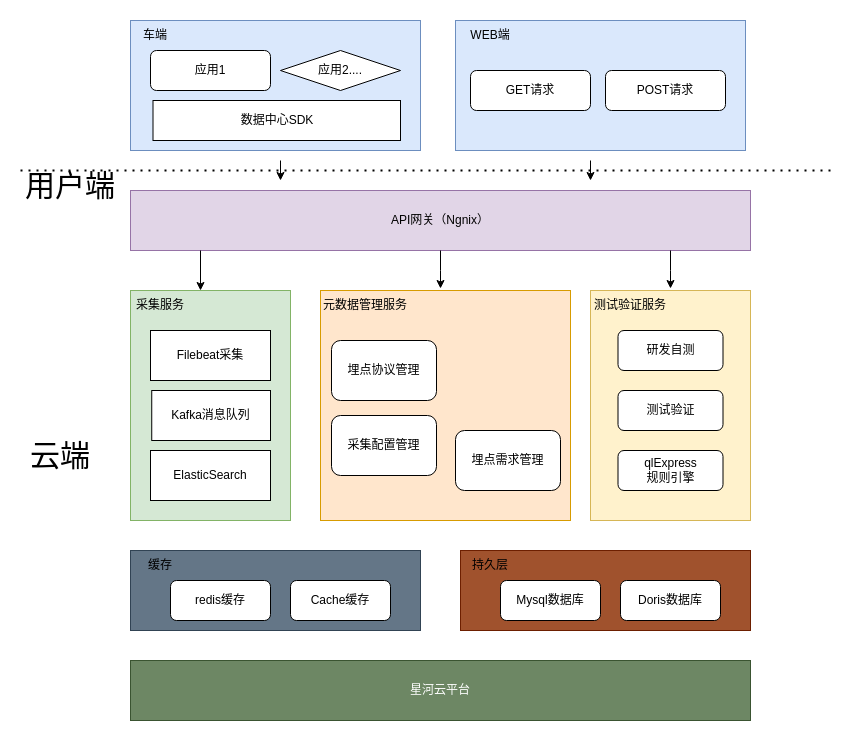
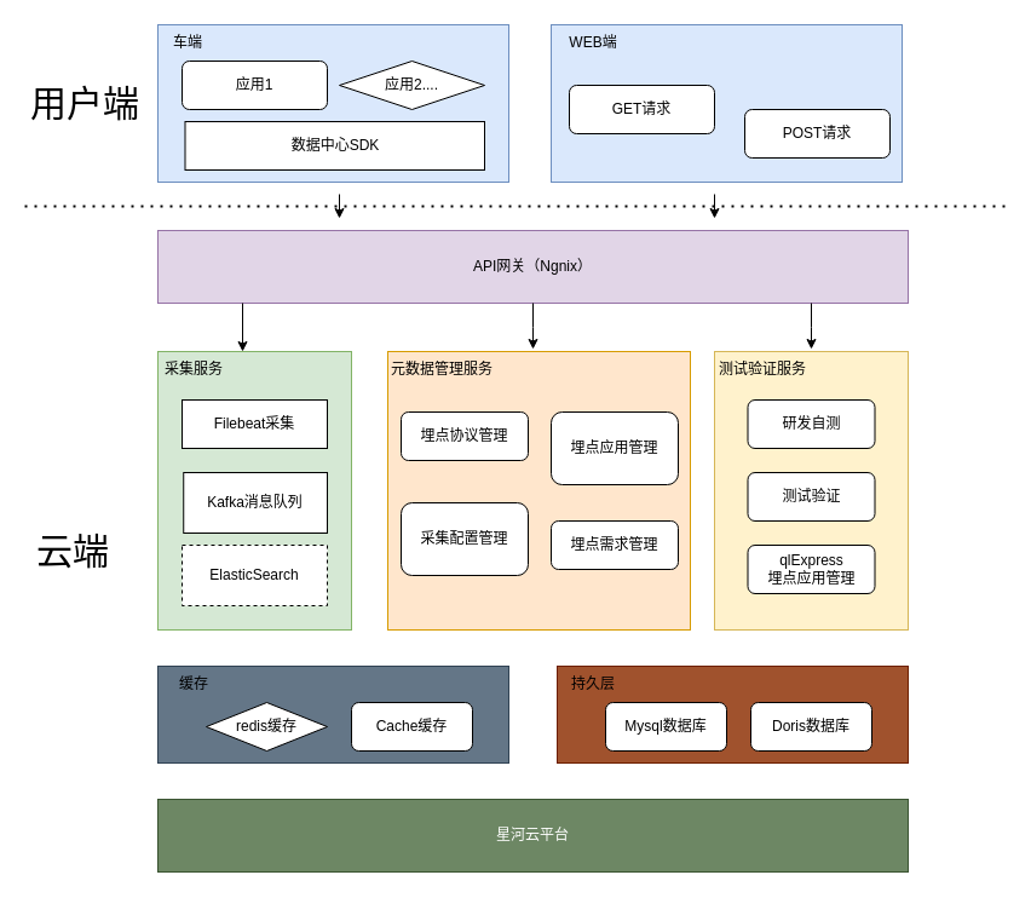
  <mxCell id="0" />
  <mxCell id="1" parent="0" />
  <mxCell id="2" value="" style="rounded=0;whiteSpace=wrap;html=1;fillColor=#ffe6cc;strokeColor=#d79b00;" vertex="1" parent="1"><mxGeometry x="320" y="290" width="250" height="230" as="geometry" /></mxCell>
- <mxCell id="3" value="埋点协议管理" style="rounded=1;whiteSpace=wrap;html=1;" vertex="1" parent="1"><mxGeometry x="331" y="340" width="105" height="60" as="geometry" /></mxCell>
+ <mxCell id="3" value="埋点协议管理" style="rounded=1;whiteSpace=wrap;html=1;" vertex="1" parent="1"><mxGeometry x="331" y="340" width="105" height="40" as="geometry" /></mxCell>
  <mxCell id="4" value="" style="rounded=0;whiteSpace=wrap;html=1;fillColor=#647687;fontColor=#ffffff;strokeColor=#314354;" vertex="1" parent="1"><mxGeometry x="130" y="550" width="290" height="80" as="geometry" /></mxCell>
  <mxCell id="5" value="" style="endArrow=none;dashed=1;html=1;dashPattern=1 3;strokeWidth=2;rounded=0;" edge="1" parent="1"><mxGeometry width="50" height="50" relative="1" as="geometry"><mxPoint x="20" y="170" as="sourcePoint" /><mxPoint x="830" y="170" as="targetPoint" /></mxGeometry></mxCell>
  <mxCell id="6" value="" style="rounded=0;whiteSpace=wrap;html=1;fillColor=#dae8fc;strokeColor=#6c8ebf;" vertex="1" parent="1"><mxGeometry x="130" y="20" width="290" height="130" as="geometry" /></mxCell>
  <mxCell id="7" value="应用1" style="rounded=1;whiteSpace=wrap;html=1;" vertex="1" parent="1"><mxGeometry x="150" y="50" width="120" height="40" as="geometry" /></mxCell>
  <mxCell id="8" value="车端" style="text;html=1;align=center;verticalAlign=middle;whiteSpace=wrap;rounded=0;" vertex="1" parent="1"><mxGeometry x="120" y="20" width="70" height="30" as="geometry" /></mxCell>
  <mxCell id="9" value="应用2...." style="rhombus;whiteSpace=wrap;html=1;" vertex="1" parent="1"><mxGeometry x="280" y="50" width="120" height="40" as="geometry" /></mxCell>
  <mxCell id="10" value="数据中心SDK" style="rounded=0;whiteSpace=wrap;html=1;" vertex="1" parent="1"><mxGeometry x="152.5" y="100" width="247.5" height="40" as="geometry" /></mxCell>
  <mxCell id="11" value="API网关（Ngnix）" style="rounded=0;whiteSpace=wrap;html=1;fillColor=#e1d5e7;strokeColor=#9673a6;" vertex="1" parent="1"><mxGeometry x="130" y="190" width="620" height="60" as="geometry" /></mxCell>
  <mxCell id="12" value="" style="rounded=0;whiteSpace=wrap;html=1;fillColor=#d5e8d4;strokeColor=#82b366;" vertex="1" parent="1"><mxGeometry x="130" y="290" width="160" height="230" as="geometry" /></mxCell>
  <mxCell id="13" value="Kafka消息队列" style="rounded=0;whiteSpace=wrap;html=1;" vertex="1" parent="1"><mxGeometry x="151.24" y="390" width="118.76" height="50" as="geometry" /></mxCell>
  <mxCell id="14" value="" style="rounded=0;whiteSpace=wrap;html=1;fillColor=#dae8fc;strokeColor=#6c8ebf;" vertex="1" parent="1"><mxGeometry x="455" y="20" width="290" height="130" as="geometry" /></mxCell>
  <mxCell id="15" value="GET请求" style="rounded=1;whiteSpace=wrap;html=1;" vertex="1" parent="1"><mxGeometry x="470" y="70" width="120" height="40" as="geometry" /></mxCell>
  <mxCell id="16" value="WEB端" style="text;html=1;align=center;verticalAlign=middle;whiteSpace=wrap;rounded=0;" vertex="1" parent="1"><mxGeometry x="455" y="20" width="70" height="30" as="geometry" /></mxCell>
- <mxCell id="17" value="POST请求" style="rounded=1;whiteSpace=wrap;html=1;" vertex="1" parent="1"><mxGeometry x="605" y="70" width="120" height="40" as="geometry" /></mxCell>
- <mxCell id="18" value="用户端" style="text;html=1;align=center;verticalAlign=middle;whiteSpace=wrap;rounded=0;fontSize=30;" vertex="1" parent="1"><mxGeometry x="20" y="150" width="100" height="70" as="geometry" /></mxCell>
+ <mxCell id="17" value="POST请求" style="rounded=1;whiteSpace=wrap;html=1;" vertex="1" parent="1"><mxGeometry x="615" y="90" width="120" height="40" as="geometry" /></mxCell>
+ <mxCell id="18" value="用户端" style="text;html=1;align=center;verticalAlign=middle;whiteSpace=wrap;rounded=0;fontSize=30;" vertex="1" parent="1"><mxGeometry x="20" y="50" width="100" height="70" as="geometry" /></mxCell>
  <mxCell id="19" value="采集服务" style="text;html=1;align=center;verticalAlign=middle;whiteSpace=wrap;rounded=0;" vertex="1" parent="1"><mxGeometry x="130" y="290" width="60" height="30" as="geometry" /></mxCell>
- <mxCell id="20" value="Filebeat采集" style="rounded=0;whiteSpace=wrap;html=1;" vertex="1" parent="1"><mxGeometry x="150" y="330" width="120" height="50" as="geometry" /></mxCell>
- <mxCell id="21" value="ElasticSearch" style="rounded=0;whiteSpace=wrap;html=1;" vertex="1" parent="1"><mxGeometry x="150" y="450" width="120" height="50" as="geometry" /></mxCell>
+ <mxCell id="20" value="Filebeat采集" style="rounded=0;whiteSpace=wrap;html=1;" vertex="1" parent="1"><mxGeometry x="150" y="330" width="120" height="40" as="geometry" /></mxCell>
+ <mxCell id="21" value="ElasticSearch" style="rounded=0;whiteSpace=wrap;html=1;dashed=1;" vertex="1" parent="1"><mxGeometry x="150" y="450" width="120" height="50" as="geometry" /></mxCell>
  <mxCell id="22" value="元数据管理服务" style="text;html=1;align=center;verticalAlign=middle;whiteSpace=wrap;rounded=0;" vertex="1" parent="1"><mxGeometry x="320" y="290" width="90" height="30" as="geometry" /></mxCell>
+ <mxCell id="23" value="埋点应用管理" style="rounded=1;whiteSpace=wrap;html=1;" vertex="1" parent="1"><mxGeometry x="455" y="340" width="105" height="60" as="geometry" /></mxCell>
  <mxCell id="24" value="采集配置管理" style="rounded=1;whiteSpace=wrap;html=1;" vertex="1" parent="1"><mxGeometry x="331" y="415" width="105" height="60" as="geometry" /></mxCell>
- <mxCell id="25" value="埋点需求管理" style="rounded=1;whiteSpace=wrap;html=1;" vertex="1" parent="1"><mxGeometry x="455" y="430" width="105" height="60" as="geometry" /></mxCell>
+ <mxCell id="25" value="埋点需求管理" style="rounded=1;whiteSpace=wrap;html=1;" vertex="1" parent="1"><mxGeometry x="455" y="430" width="105" height="40" as="geometry" /></mxCell>
  <mxCell id="26" value="" style="rounded=0;whiteSpace=wrap;html=1;fillColor=#fff2cc;strokeColor=#d6b656;" vertex="1" parent="1"><mxGeometry x="590" y="290" width="160" height="230" as="geometry" /></mxCell>
  <mxCell id="27" value="测试验证服务" style="text;html=1;align=center;verticalAlign=middle;whiteSpace=wrap;rounded=0;" vertex="1" parent="1"><mxGeometry x="590" y="290" width="80" height="30" as="geometry" /></mxCell>
  <mxCell id="28" value="研发自测" style="rounded=1;whiteSpace=wrap;html=1;" vertex="1" parent="1"><mxGeometry x="617.5" y="330" width="105" height="40" as="geometry" /></mxCell>
  <mxCell id="29" value="测试验证" style="rounded=1;whiteSpace=wrap;html=1;" vertex="1" parent="1"><mxGeometry x="617.5" y="390" width="105" height="40" as="geometry" /></mxCell>
- <mxCell id="30" value="qlExpress&lt;div&gt;规则引擎&lt;/div&gt;" style="rounded=1;whiteSpace=wrap;html=1;" vertex="1" parent="1"><mxGeometry x="617.5" y="450" width="105" height="40" as="geometry" /></mxCell>
- <mxCell id="31" value="redis缓存" style="rounded=1;whiteSpace=wrap;html=1;" vertex="1" parent="1"><mxGeometry x="170" y="580" width="100" height="40" as="geometry" /></mxCell>
+ <mxCell id="30" value="qlExpress&lt;div&gt;埋点应用管理&lt;/div&gt;" style="rounded=1;whiteSpace=wrap;html=1;" vertex="1" parent="1"><mxGeometry x="617.5" y="450" width="105" height="40" as="geometry" /></mxCell>
+ <mxCell id="31" value="redis缓存" style="rhombus;whiteSpace=wrap;html=1;" vertex="1" parent="1"><mxGeometry x="170" y="580" width="100" height="40" as="geometry" /></mxCell>
  <mxCell id="32" value="缓存" style="text;html=1;align=center;verticalAlign=middle;whiteSpace=wrap;rounded=0;" vertex="1" parent="1"><mxGeometry x="130" y="550" width="60" height="30" as="geometry" /></mxCell>
  <mxCell id="33" value="Cache缓存" style="rounded=1;whiteSpace=wrap;html=1;" vertex="1" parent="1"><mxGeometry x="290" y="580" width="100" height="40" as="geometry" /></mxCell>
  <mxCell id="34" value="" style="rounded=0;whiteSpace=wrap;html=1;fillColor=#a0522d;fontColor=#ffffff;strokeColor=#6D1F00;" vertex="1" parent="1"><mxGeometry x="460" y="550" width="290" height="80" as="geometry" /></mxCell>
  <mxCell id="35" value="Mysql数据库" style="rounded=1;whiteSpace=wrap;html=1;" vertex="1" parent="1"><mxGeometry x="500" y="580" width="100" height="40" as="geometry" /></mxCell>
  <mxCell id="36" value="持久层" style="text;html=1;align=center;verticalAlign=middle;whiteSpace=wrap;rounded=0;" vertex="1" parent="1"><mxGeometry x="460" y="550" width="60" height="30" as="geometry" /></mxCell>
  <mxCell id="37" value="Doris数据库" style="rounded=1;whiteSpace=wrap;html=1;" vertex="1" parent="1"><mxGeometry x="620" y="580" width="100" height="40" as="geometry" /></mxCell>
  <mxCell id="38" value="星河云平台" style="rounded=0;whiteSpace=wrap;html=1;fillColor=#6d8764;fontColor=#ffffff;strokeColor=#3A5431;" vertex="1" parent="1"><mxGeometry x="130" y="660" width="620" height="60" as="geometry" /></mxCell>
  <mxCell id="39" value="云端" style="text;html=1;align=center;verticalAlign=middle;whiteSpace=wrap;rounded=0;fontSize=30;" vertex="1" parent="1"><mxGeometry x="20" y="440" width="80" height="30" as="geometry" /></mxCell>
  <mxCell id="40" value="" style="endArrow=classic;html=1;rounded=0;" edge="1" parent="1"><mxGeometry width="50" height="50" relative="1" as="geometry"><mxPoint x="280" y="160" as="sourcePoint" /><mxPoint x="280" y="180" as="targetPoint" /></mxGeometry></mxCell>
  <mxCell id="41" value="" style="endArrow=classic;html=1;rounded=0;" edge="1" parent="1"><mxGeometry width="50" height="50" relative="1" as="geometry"><mxPoint x="590" y="160" as="sourcePoint" /><mxPoint x="590" y="180" as="targetPoint" /></mxGeometry></mxCell>
  <mxCell id="42" value="" style="endArrow=classic;html=1;rounded=0;" edge="1" parent="1"><mxGeometry width="50" height="50" relative="1" as="geometry"><mxPoint x="200" y="250" as="sourcePoint" /><mxPoint x="200" y="290" as="targetPoint" /></mxGeometry></mxCell>
  <mxCell id="43" value="" style="endArrow=classic;html=1;rounded=0;exitX=0.5;exitY=1;exitDx=0;exitDy=0;" edge="1" parent="1" source="11"><mxGeometry width="50" height="50" relative="1" as="geometry"><mxPoint x="210" y="260" as="sourcePoint" /><mxPoint x="440" y="288" as="targetPoint" /><Array as="points"><mxPoint x="440" y="270" /></Array></mxGeometry></mxCell>
  <mxCell id="44" value="" style="endArrow=classic;html=1;rounded=0;exitX=0.5;exitY=1;exitDx=0;exitDy=0;" edge="1" parent="1"><mxGeometry width="50" height="50" relative="1" as="geometry"><mxPoint x="670" y="250" as="sourcePoint" /><mxPoint x="670" y="288" as="targetPoint" /><Array as="points"><mxPoint x="670" y="270" /></Array></mxGeometry></mxCell>
